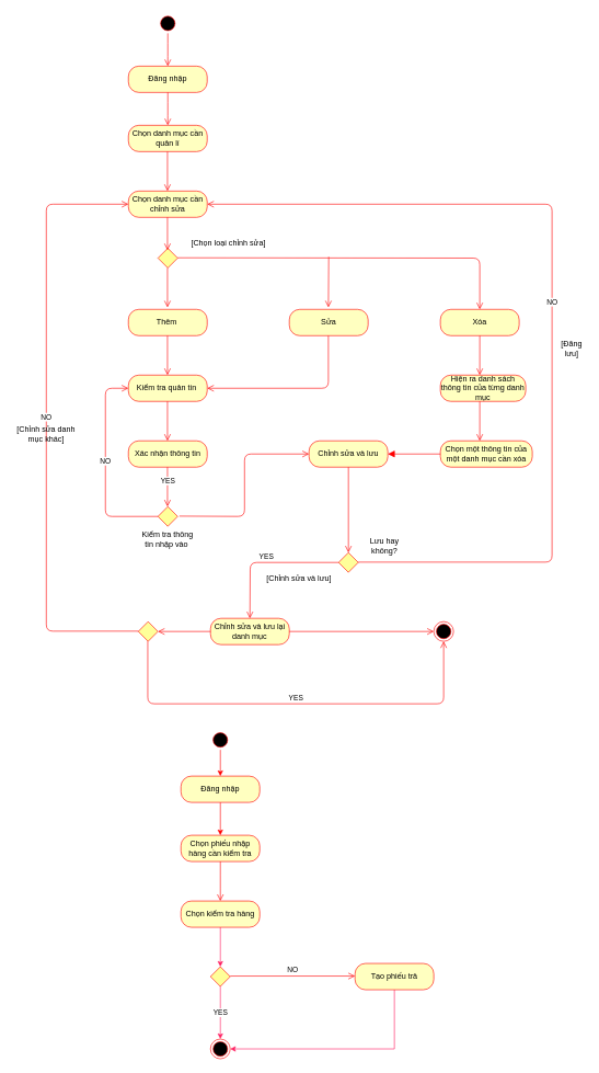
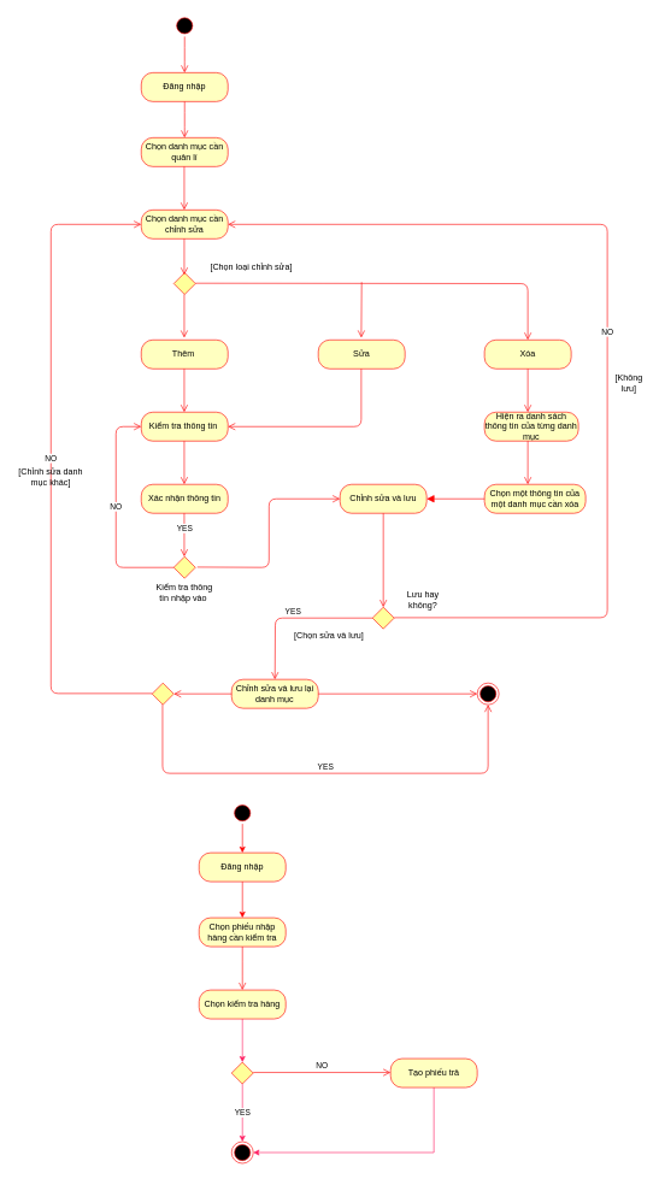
  <mxCell id="0" />
  <mxCell id="1" parent="0" />
  <mxCell id="2" value="" style="ellipse;html=1;shape=startState;fillColor=#000000;strokeColor=#ff0000;" parent="1" vertex="1"><mxGeometry x="240" y="20" width="30" height="30" as="geometry" /></mxCell>
  <mxCell id="3" value="" style="edgeStyle=orthogonalEdgeStyle;html=1;verticalAlign=bottom;endArrow=open;endSize=8;strokeColor=#ff0000;" parent="1" source="2" edge="1"><mxGeometry relative="1" as="geometry"><mxPoint x="255" y="100" as="targetPoint" /></mxGeometry></mxCell>
  <mxCell id="4" value="Đăng nhập" style="rounded=1;whiteSpace=wrap;html=1;arcSize=40;fontColor=#000000;fillColor=#ffffc0;strokeColor=#ff0000;" parent="1" vertex="1"><mxGeometry x="195" y="100" width="120" height="40" as="geometry" /></mxCell>
  <mxCell id="5" value="" style="edgeStyle=orthogonalEdgeStyle;html=1;verticalAlign=bottom;endArrow=open;endSize=8;strokeColor=#ff0000;" parent="1" source="4" edge="1"><mxGeometry relative="1" as="geometry"><mxPoint x="255" y="190" as="targetPoint" /></mxGeometry></mxCell>
  <mxCell id="6" value="Chọn danh mục cần quản lí" style="rounded=1;whiteSpace=wrap;html=1;arcSize=40;fontColor=#000000;fillColor=#ffffc0;strokeColor=#ff0000;" parent="1" vertex="1"><mxGeometry x="195" y="190" width="120" height="40" as="geometry" /></mxCell>
  <mxCell id="7" value="" style="edgeStyle=orthogonalEdgeStyle;html=1;verticalAlign=bottom;endArrow=open;endSize=8;strokeColor=#ff0000;" parent="1" edge="1"><mxGeometry relative="1" as="geometry"><mxPoint x="254.5" y="290" as="targetPoint" /><mxPoint x="254.5" y="230" as="sourcePoint" /></mxGeometry></mxCell>
  <mxCell id="8" value="" style="rhombus;fillColor=#FFFF99;strokeColor=#FF0000;" parent="1" vertex="1"><mxGeometry x="240" y="377" width="30" height="30" as="geometry" /></mxCell>
  <mxCell id="9" value="" style="html=1;verticalAlign=bottom;endArrow=open;endSize=8;strokeColor=#ff0000;edgeStyle=orthogonalEdgeStyle;entryX=0.5;entryY=0;entryDx=0;entryDy=0;" parent="1" target="16" edge="1"><mxGeometry relative="1" as="geometry"><mxPoint x="740" y="392" as="targetPoint" /><mxPoint x="270" y="391.5" as="sourcePoint" /></mxGeometry></mxCell>
  <mxCell id="10" value="" style="edgeStyle=orthogonalEdgeStyle;html=1;verticalAlign=bottom;endArrow=open;endSize=8;strokeColor=#ff0000;" parent="1" edge="1"><mxGeometry relative="1" as="geometry"><mxPoint x="254.5" y="467" as="targetPoint" /><mxPoint x="254.5" y="407" as="sourcePoint" /></mxGeometry></mxCell>
  <mxCell id="11" value="" style="edgeStyle=orthogonalEdgeStyle;html=1;verticalAlign=bottom;endArrow=open;endSize=8;strokeColor=#ff0000;" parent="1" edge="1"><mxGeometry relative="1" as="geometry"><mxPoint x="254.5" y="380" as="targetPoint" /><mxPoint x="254.5" y="320" as="sourcePoint" /></mxGeometry></mxCell>
  <mxCell id="12" value="Thêm&amp;nbsp;" style="rounded=1;whiteSpace=wrap;html=1;arcSize=40;fontColor=#000000;fillColor=#ffffc0;strokeColor=#ff0000;" parent="1" vertex="1"><mxGeometry x="195" y="470" width="120" height="40" as="geometry" /></mxCell>
  <mxCell id="13" value="Chọn danh mục cần chỉnh sửa" style="rounded=1;whiteSpace=wrap;html=1;arcSize=40;fontColor=#000000;fillColor=#ffffc0;strokeColor=#ff0000;" parent="1" vertex="1"><mxGeometry x="195" y="290" width="120" height="40" as="geometry" /></mxCell>
  <mxCell id="14" value="[Chọn loại chỉnh sửa]" style="text;html=1;strokeColor=none;fillColor=none;align=center;verticalAlign=middle;whiteSpace=wrap;rounded=0;" parent="1" vertex="1"><mxGeometry x="285" y="360" width="125" height="20" as="geometry" /></mxCell>
  <mxCell id="15" value="Sửa" style="rounded=1;whiteSpace=wrap;html=1;arcSize=40;fontColor=#000000;fillColor=#ffffc0;strokeColor=#ff0000;" parent="1" vertex="1"><mxGeometry x="440" y="470" width="120" height="40" as="geometry" /></mxCell>
  <mxCell id="16" value="Xóa" style="rounded=1;whiteSpace=wrap;html=1;arcSize=40;fontColor=#000000;fillColor=#ffffc0;strokeColor=#ff0000;" parent="1" vertex="1"><mxGeometry x="670" y="470" width="120" height="40" as="geometry" /></mxCell>
  <mxCell id="17" value="" style="html=1;verticalAlign=bottom;endArrow=open;endSize=8;strokeColor=#ff0000;" parent="1" edge="1"><mxGeometry relative="1" as="geometry"><mxPoint x="499.5" y="467" as="targetPoint" /><mxPoint x="500" y="390" as="sourcePoint" /></mxGeometry></mxCell>
- <mxCell id="18" value="Kiểm tra quản tin&amp;nbsp;" style="rounded=1;whiteSpace=wrap;html=1;arcSize=40;fontColor=#000000;fillColor=#ffffc0;strokeColor=#ff0000;" parent="1" vertex="1"><mxGeometry x="195" y="570" width="120" height="40" as="geometry" /></mxCell>
+ <mxCell id="18" value="Kiểm tra thông tin&amp;nbsp;" style="rounded=1;whiteSpace=wrap;html=1;arcSize=40;fontColor=#000000;fillColor=#ffffc0;strokeColor=#ff0000;" parent="1" vertex="1"><mxGeometry x="195" y="570" width="120" height="40" as="geometry" /></mxCell>
  <mxCell id="19" value="" style="edgeStyle=orthogonalEdgeStyle;html=1;verticalAlign=bottom;endArrow=open;endSize=8;strokeColor=#ff0000;" parent="1" edge="1"><mxGeometry relative="1" as="geometry"><mxPoint x="254.5" y="570" as="targetPoint" /><mxPoint x="254.5" y="510" as="sourcePoint" /></mxGeometry></mxCell>
  <mxCell id="20" value="" style="edgeStyle=orthogonalEdgeStyle;html=1;verticalAlign=bottom;endArrow=open;endSize=8;strokeColor=#ff0000;entryX=1;entryY=0.5;entryDx=0;entryDy=0;" parent="1" target="18" edge="1"><mxGeometry relative="1" as="geometry"><mxPoint x="499.5" y="570" as="targetPoint" /><mxPoint x="499.5" y="510" as="sourcePoint" /><Array as="points"><mxPoint x="500" y="590" /></Array></mxGeometry></mxCell>
  <mxCell id="21" value="Xác nhận thông tin" style="rounded=1;whiteSpace=wrap;html=1;arcSize=40;fontColor=#000000;fillColor=#ffffc0;strokeColor=#ff0000;" parent="1" vertex="1"><mxGeometry x="195" y="670" width="120" height="40" as="geometry" /></mxCell>
  <mxCell id="22" value="" style="edgeStyle=orthogonalEdgeStyle;html=1;verticalAlign=bottom;endArrow=open;endSize=8;strokeColor=#ff0000;" parent="1" edge="1"><mxGeometry relative="1" as="geometry"><mxPoint x="254.5" y="670" as="targetPoint" /><mxPoint x="254.5" y="610" as="sourcePoint" /></mxGeometry></mxCell>
  <mxCell id="23" value="YES" style="edgeStyle=orthogonalEdgeStyle;html=1;verticalAlign=bottom;endArrow=open;endSize=8;strokeColor=#ff0000;" parent="1" edge="1"><mxGeometry relative="1" as="geometry"><mxPoint x="254.5" y="770" as="targetPoint" /><mxPoint x="254.5" y="710" as="sourcePoint" /></mxGeometry></mxCell>
  <mxCell id="24" value="" style="rhombus;fillColor=#FFFF99;strokeColor=#FF0000;" parent="1" vertex="1"><mxGeometry x="240" y="770" width="30" height="30" as="geometry" /></mxCell>
  <mxCell id="25" value="NO" style="edgeStyle=orthogonalEdgeStyle;html=1;verticalAlign=bottom;endArrow=open;endSize=8;strokeColor=#ff0000;exitX=0;exitY=0.5;exitDx=0;exitDy=0;" parent="1" source="24" edge="1"><mxGeometry relative="1" as="geometry"><mxPoint x="195" y="590" as="targetPoint" /><mxPoint x="240" y="790" as="sourcePoint" /><Array as="points"><mxPoint x="160" y="785" /><mxPoint x="160" y="590" /><mxPoint x="195" y="590" /></Array></mxGeometry></mxCell>
  <mxCell id="26" value="" style="edgeStyle=orthogonalEdgeStyle;html=1;verticalAlign=bottom;endArrow=open;endSize=8;strokeColor=#ff0000;entryX=0;entryY=0.5;entryDx=0;entryDy=0;" parent="1" target="29" edge="1"><mxGeometry relative="1" as="geometry"><mxPoint x="422.5" y="784.5" as="targetPoint" /><mxPoint x="272.5" y="784.5" as="sourcePoint" /></mxGeometry></mxCell>
  <mxCell id="27" value="Hiện ra danh sách thông tin của từng danh mục" style="rounded=1;whiteSpace=wrap;html=1;arcSize=40;fontColor=#000000;fillColor=#ffffc0;strokeColor=#ff0000;" parent="1" vertex="1"><mxGeometry x="670" y="570" width="130" height="40" as="geometry" /></mxCell>
  <mxCell id="28" value="Chọn một thông tin của một danh mục cần xóa" style="rounded=1;whiteSpace=wrap;html=1;arcSize=40;fontColor=#000000;fillColor=#ffffc0;strokeColor=#ff0000;" parent="1" vertex="1"><mxGeometry x="670" y="670" width="140" height="40" as="geometry" /></mxCell>
  <mxCell id="29" value="Chỉnh sửa và lưu" style="rounded=1;whiteSpace=wrap;html=1;arcSize=40;fontColor=#000000;fillColor=#ffffc0;strokeColor=#ff0000;" parent="1" vertex="1"><mxGeometry x="470" y="670" width="120" height="40" as="geometry" /></mxCell>
  <mxCell id="30" value="" style="html=1;verticalAlign=bottom;endArrow=open;endSize=8;strokeColor=#ff0000;" parent="1" edge="1"><mxGeometry relative="1" as="geometry"><mxPoint x="730" y="570" as="targetPoint" /><mxPoint x="730" y="510" as="sourcePoint" /></mxGeometry></mxCell>
  <mxCell id="31" value="" style="html=1;verticalAlign=bottom;endArrow=open;endSize=8;strokeColor=#ff0000;" parent="1" edge="1"><mxGeometry relative="1" as="geometry"><mxPoint x="730" y="670" as="targetPoint" /><mxPoint x="730" y="610" as="sourcePoint" /></mxGeometry></mxCell>
  <mxCell id="32" value="" style="html=1;verticalAlign=bottom;endArrow=block;endSize=8;strokeColor=#ff0000;exitX=0;exitY=0.5;exitDx=0;exitDy=0;entryX=1;entryY=0.5;entryDx=0;entryDy=0;" parent="1" source="28" target="29" edge="1"><mxGeometry relative="1" as="geometry"><mxPoint x="610" y="717" as="targetPoint" /><mxPoint x="610.5" y="640" as="sourcePoint" /></mxGeometry></mxCell>
  <mxCell id="33" value="" style="html=1;verticalAlign=bottom;endArrow=open;endSize=8;strokeColor=#ff0000;" parent="1" edge="1"><mxGeometry relative="1" as="geometry"><mxPoint x="530" y="840" as="targetPoint" /><mxPoint x="530" y="710" as="sourcePoint" /></mxGeometry></mxCell>
  <mxCell id="34" value="" style="rhombus;fillColor=#FFFF99;strokeColor=#FF0000;" parent="1" vertex="1"><mxGeometry x="515" y="840" width="30" height="30" as="geometry" /></mxCell>
  <mxCell id="35" value="NO" style="html=1;verticalAlign=bottom;endArrow=open;endSize=8;strokeColor=#ff0000;edgeStyle=orthogonalEdgeStyle;entryX=1;entryY=0.5;entryDx=0;entryDy=0;" parent="1" target="13" edge="1"><mxGeometry relative="1" as="geometry"><mxPoint x="709.5" y="854.5" as="targetPoint" /><mxPoint x="545" y="854.5" as="sourcePoint" /><Array as="points"><mxPoint x="840" y="855" /><mxPoint x="840" y="310" /></Array></mxGeometry></mxCell>
- <mxCell id="36" value="[Đăng lưu]" style="text;html=1;strokeColor=none;fillColor=none;align=center;verticalAlign=middle;whiteSpace=wrap;rounded=0;" parent="1" vertex="1"><mxGeometry x="850" y="520" width="40" height="20" as="geometry" /></mxCell>
+ <mxCell id="36" value="[Không lưu]" style="text;html=1;strokeColor=none;fillColor=none;align=center;verticalAlign=middle;whiteSpace=wrap;rounded=0;" parent="1" vertex="1"><mxGeometry x="850" y="520" width="40" height="20" as="geometry" /></mxCell>
  <mxCell id="37" value="YES" style="html=1;verticalAlign=bottom;endArrow=open;endSize=8;strokeColor=#ff0000;edgeStyle=orthogonalEdgeStyle;exitX=0;exitY=0.5;exitDx=0;exitDy=0;" parent="1" source="34" edge="1"><mxGeometry relative="1" as="geometry"><mxPoint x="380" y="940" as="targetPoint" /><mxPoint x="530" y="870" as="sourcePoint" /></mxGeometry></mxCell>
  <mxCell id="38" value="Chỉnh sửa và lưu lại danh mục" style="rounded=1;whiteSpace=wrap;html=1;arcSize=40;fontColor=#000000;fillColor=#ffffc0;strokeColor=#ff0000;" parent="1" vertex="1"><mxGeometry x="320" y="940" width="120" height="40" as="geometry" /></mxCell>
- <mxCell id="39" value="[Chỉnh sửa và lưu]" style="text;html=1;strokeColor=none;fillColor=none;align=center;verticalAlign=middle;whiteSpace=wrap;rounded=0;" parent="1" vertex="1"><mxGeometry x="395" y="870" width="120" height="20" as="geometry" /></mxCell>
+ <mxCell id="39" value="[Chọn sửa và lưu]" style="text;html=1;strokeColor=none;fillColor=none;align=center;verticalAlign=middle;whiteSpace=wrap;rounded=0;" parent="1" vertex="1"><mxGeometry x="395" y="870" width="120" height="20" as="geometry" /></mxCell>
  <mxCell id="40" value="" style="html=1;verticalAlign=bottom;endArrow=open;endSize=8;strokeColor=#ff0000;exitX=0;exitY=0.5;exitDx=0;exitDy=0;entryX=1;entryY=0.5;entryDx=0;entryDy=0;" parent="1" edge="1"><mxGeometry relative="1" as="geometry"><mxPoint x="240" y="960" as="targetPoint" /><mxPoint x="320" y="960" as="sourcePoint" /></mxGeometry></mxCell>
  <mxCell id="41" value="" style="rhombus;fillColor=#FFFF99;strokeColor=#FF0000;" parent="1" vertex="1"><mxGeometry x="210" y="945" width="30" height="30" as="geometry" /></mxCell>
  <mxCell id="42" value="NO" style="html=1;verticalAlign=bottom;endArrow=open;endSize=8;strokeColor=#ff0000;exitX=0;exitY=0.5;exitDx=0;exitDy=0;entryX=0;entryY=0.5;entryDx=0;entryDy=0;edgeStyle=orthogonalEdgeStyle;" parent="1" target="13" edge="1"><mxGeometry relative="1" as="geometry"><mxPoint x="130" y="959.5" as="targetPoint" /><mxPoint x="210" y="959.5" as="sourcePoint" /><Array as="points"><mxPoint x="70" y="960" /><mxPoint x="70" y="310" /></Array></mxGeometry></mxCell>
  <mxCell id="43" value="[Chỉnh sửa danh mục khác]" style="text;html=1;strokeColor=none;fillColor=none;align=center;verticalAlign=middle;whiteSpace=wrap;rounded=0;" parent="1" vertex="1"><mxGeometry x="20" y="650" width="100" height="20" as="geometry" /></mxCell>
  <mxCell id="44" value="" style="edgeStyle=orthogonalEdgeStyle;html=1;verticalAlign=bottom;endArrow=open;endSize=8;strokeColor=#ff0000;" parent="1" edge="1"><mxGeometry relative="1" as="geometry"><mxPoint x="660" y="960" as="targetPoint" /><mxPoint x="440" y="960" as="sourcePoint" /></mxGeometry></mxCell>
  <mxCell id="45" value="" style="ellipse;html=1;shape=endState;fillColor=#000000;strokeColor=#ff0000;" parent="1" vertex="1"><mxGeometry x="660" y="945" width="30" height="30" as="geometry" /></mxCell>
  <mxCell id="46" value="YES" style="edgeStyle=orthogonalEdgeStyle;html=1;verticalAlign=bottom;endArrow=open;endSize=8;strokeColor=#ff0000;entryX=0.5;entryY=1;entryDx=0;entryDy=0;" parent="1" target="45" edge="1"><mxGeometry relative="1" as="geometry"><mxPoint x="224.5" y="1035" as="targetPoint" /><mxPoint x="224.5" y="975" as="sourcePoint" /><Array as="points"><mxPoint x="225" y="1070" /><mxPoint x="675" y="1070" /></Array></mxGeometry></mxCell>
  <mxCell id="47" style="rounded=0;orthogonalLoop=1;jettySize=auto;html=1;exitX=0.5;exitY=1;exitDx=0;exitDy=0;strokeColor=#FF0000;" edge="1" parent="1" source="48" target="60"><mxGeometry relative="1" as="geometry" /></mxCell>
  <mxCell id="48" value="" style="ellipse;html=1;shape=startState;fillColor=#000000;strokeColor=#ff0000;" parent="1" vertex="1"><mxGeometry x="320" y="1110" width="30" height="30" as="geometry" /></mxCell>
  <mxCell id="49" value="Chọn phiếu nhập hàng cần kiểm tra" style="rounded=1;whiteSpace=wrap;html=1;arcSize=40;fontColor=#000000;fillColor=#ffffc0;strokeColor=#ff0000;" parent="1" vertex="1"><mxGeometry x="275" y="1270" width="120" height="40" as="geometry" /></mxCell>
  <mxCell id="50" value="" style="edgeStyle=orthogonalEdgeStyle;html=1;verticalAlign=bottom;endArrow=open;endSize=8;strokeColor=#ff0000;" parent="1" source="49" edge="1"><mxGeometry relative="1" as="geometry"><mxPoint x="335" y="1370" as="targetPoint" /></mxGeometry></mxCell>
  <mxCell id="51" value="NO" style="edgeStyle=orthogonalEdgeStyle;html=1;verticalAlign=bottom;endArrow=open;endSize=8;strokeColor=#ff0000;" parent="1" edge="1"><mxGeometry relative="1" as="geometry"><mxPoint x="540" y="1484.17" as="targetPoint" /><mxPoint x="350" y="1484.17" as="sourcePoint" /></mxGeometry></mxCell>
  <mxCell id="52" style="edgeStyle=none;rounded=0;orthogonalLoop=1;jettySize=auto;html=1;exitX=0.5;exitY=1;exitDx=0;exitDy=0;entryX=0.5;entryY=0;entryDx=0;entryDy=0;strokeColor=#FF1F62;" parent="1" source="53" target="55" edge="1"><mxGeometry relative="1" as="geometry" /></mxCell>
  <mxCell id="53" value="Chọn kiểm tra hàng" style="rounded=1;whiteSpace=wrap;html=1;arcSize=40;fontColor=#000000;fillColor=#ffffc0;strokeColor=#ff0000;" parent="1" vertex="1"><mxGeometry x="275" y="1370" width="120" height="40" as="geometry" /></mxCell>
  <mxCell id="54" value="YES" style="edgeStyle=none;rounded=0;orthogonalLoop=1;jettySize=auto;html=1;strokeColor=#FF1F62;" parent="1" source="55" edge="1"><mxGeometry relative="1" as="geometry"><mxPoint x="335" y="1580" as="targetPoint" /></mxGeometry></mxCell>
  <mxCell id="55" value="" style="rhombus;fillColor=#FFFF99;strokeColor=#FF0000;" parent="1" vertex="1"><mxGeometry x="320" y="1470" width="30" height="30" as="geometry" /></mxCell>
  <mxCell id="56" style="edgeStyle=orthogonalEdgeStyle;rounded=0;orthogonalLoop=1;jettySize=auto;html=1;strokeColor=#FF1F62;entryX=1;entryY=0.5;entryDx=0;entryDy=0;" parent="1" source="57" target="58" edge="1"><mxGeometry relative="1" as="geometry"><mxPoint x="600" y="1590" as="targetPoint" /><Array as="points"><mxPoint x="600" y="1595" /></Array></mxGeometry></mxCell>
  <mxCell id="57" value="Tạo phiếu trả" style="rounded=1;whiteSpace=wrap;html=1;arcSize=40;fontColor=#000000;fillColor=#ffffc0;strokeColor=#ff0000;" parent="1" vertex="1"><mxGeometry x="540" y="1465" width="120" height="40" as="geometry" /></mxCell>
  <mxCell id="58" value="" style="ellipse;html=1;shape=endState;fillColor=#000000;strokeColor=#ff0000;" parent="1" vertex="1"><mxGeometry x="320" y="1580" width="30" height="30" as="geometry" /></mxCell>
  <mxCell id="59" style="edgeStyle=none;rounded=0;orthogonalLoop=1;jettySize=auto;html=1;exitX=0.5;exitY=1;exitDx=0;exitDy=0;entryX=0.5;entryY=0;entryDx=0;entryDy=0;strokeColor=#FF0000;" edge="1" parent="1" source="60" target="49"><mxGeometry relative="1" as="geometry" /></mxCell>
  <mxCell id="60" value="Đăng nhập" style="rounded=1;whiteSpace=wrap;html=1;arcSize=40;fontColor=#000000;fillColor=#ffffc0;strokeColor=#ff0000;" vertex="1" parent="1"><mxGeometry x="275" y="1180" width="120" height="40" as="geometry" /></mxCell>
  <mxCell id="61" value="Kiểm tra thông tin nhập vào&amp;nbsp;" style="text;html=1;strokeColor=none;fillColor=none;align=center;verticalAlign=middle;whiteSpace=wrap;rounded=0;" vertex="1" parent="1"><mxGeometry x="210" y="810" width="90" height="20" as="geometry" /></mxCell>
  <mxCell id="62" value="Lưu hay không?" style="text;html=1;strokeColor=none;fillColor=none;align=center;verticalAlign=middle;whiteSpace=wrap;rounded=0;" vertex="1" parent="1"><mxGeometry x="550" width="70" height="20" as="geometry" y="820" /></mxCell>
